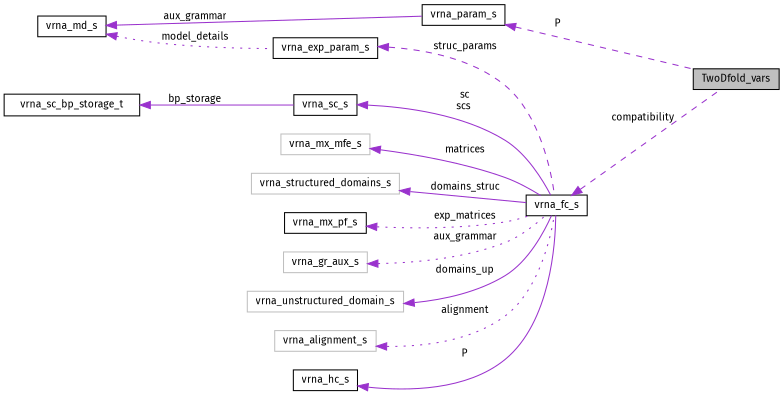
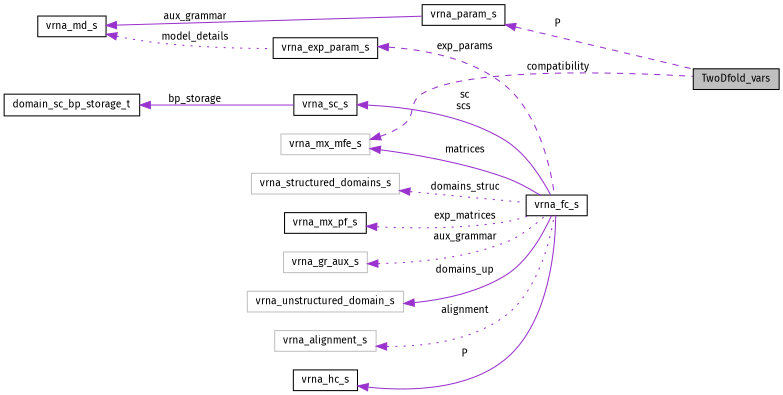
  digraph {
    fontname="Fira Sans"
    rankdir=LR
    node [color=black fontname="Fira Sans" fontsize=10 shape=record]
    edge [color=darkorchid3 dir=back fontname="Fira Sans" fontsize=10 labelfontname=Helvetica labelfontsize=10 style=solid]
    n1 [fillcolor=grey75 fontcolor=black height=0.2 label=TwoDfold_vars style=filled width=0.4]
    n2 [height=0.2 label=vrna_param_s width=0.4]
    n3 [height=0.2 label=vrna_fc_s width=0.4]
    n4 [height=0.2 label=vrna_md_s width=0.4]
    n5 [height=0.2 label=vrna_exp_param_s width=0.4]
    n6 [color=grey75 height=0.2 label=vrna_alignment_s width=0.4]
    n7 [height=0.2 label=vrna_hc_s width=0.4]
    n8 [color=grey75 height=0.2 label=vrna_mx_mfe_s width=0.4]
    n9 [height=0.2 label=vrna_mx_pf_s width=0.4]
    n10 [color=grey75 height=0.2 label=vrna_structured_domains_s width=0.4]
    n11 [color=grey75 height=0.2 label=vrna_unstructured_domain_s width=0.4]
    n12 [color=grey75 height=0.2 label=vrna_gr_aux_s width=0.4]
    n13 [height=0.2 label=vrna_sc_s width=0.4]
-   n14 [height=0.2 label=vrna_sc_bp_storage_t width=0.4]
+   n14 [height=0.2 label=domain_sc_bp_storage_t width=0.4]
    n2 -> n1 [label=" P" style=dashed]
-   n3 -> n1 [label=" compatibility" style=dashed]
+   n8 -> n1 [label=" compatibility" style=dashed]
    n4 -> n2 [label=" aux_grammar"]
    n4 -> n5 [label=" model_details" style=dotted]
-   n5 -> n3 [label=" struc_params" style=dashed]
+   n5 -> n3 [label=" exp_params" style=dashed]
    n6 -> n3 [label=" alignment" style=dotted]
    n7 -> n3 [label=" P"]
    n8 -> n3 [label=" matrices"]
    n9 -> n3 [label=" exp_matrices" style=dotted]
-   n10 -> n3 [label=" domains_struc"]
+   n10 -> n3 [label=" domains_struc" style=dotted]
    n11 -> n3 [label=" domains_up"]
    n12 -> n3 [label=" aux_grammar" style=dotted]
    n13 -> n3 [label=" sc\nscs"]
    n14 -> n13 [label=" bp_storage"]
  }
